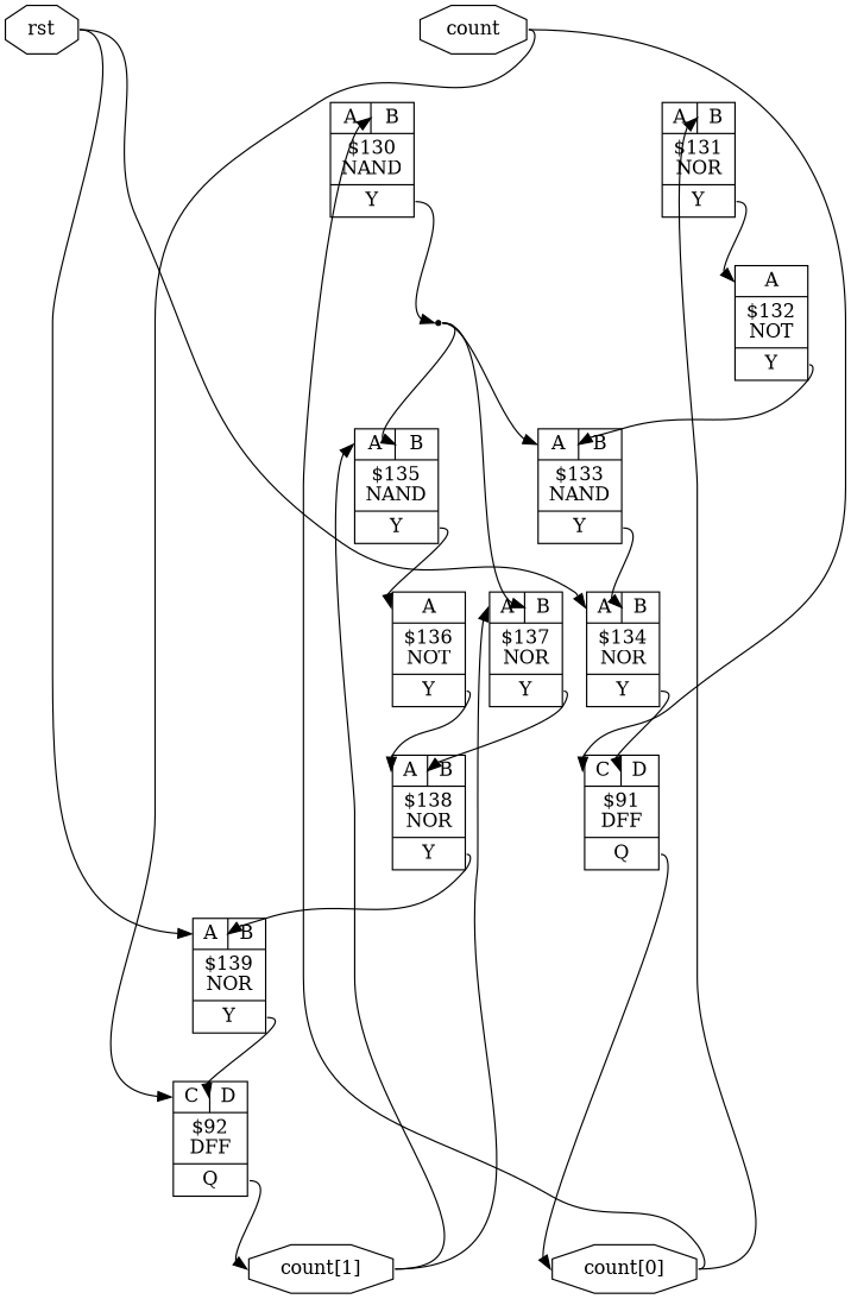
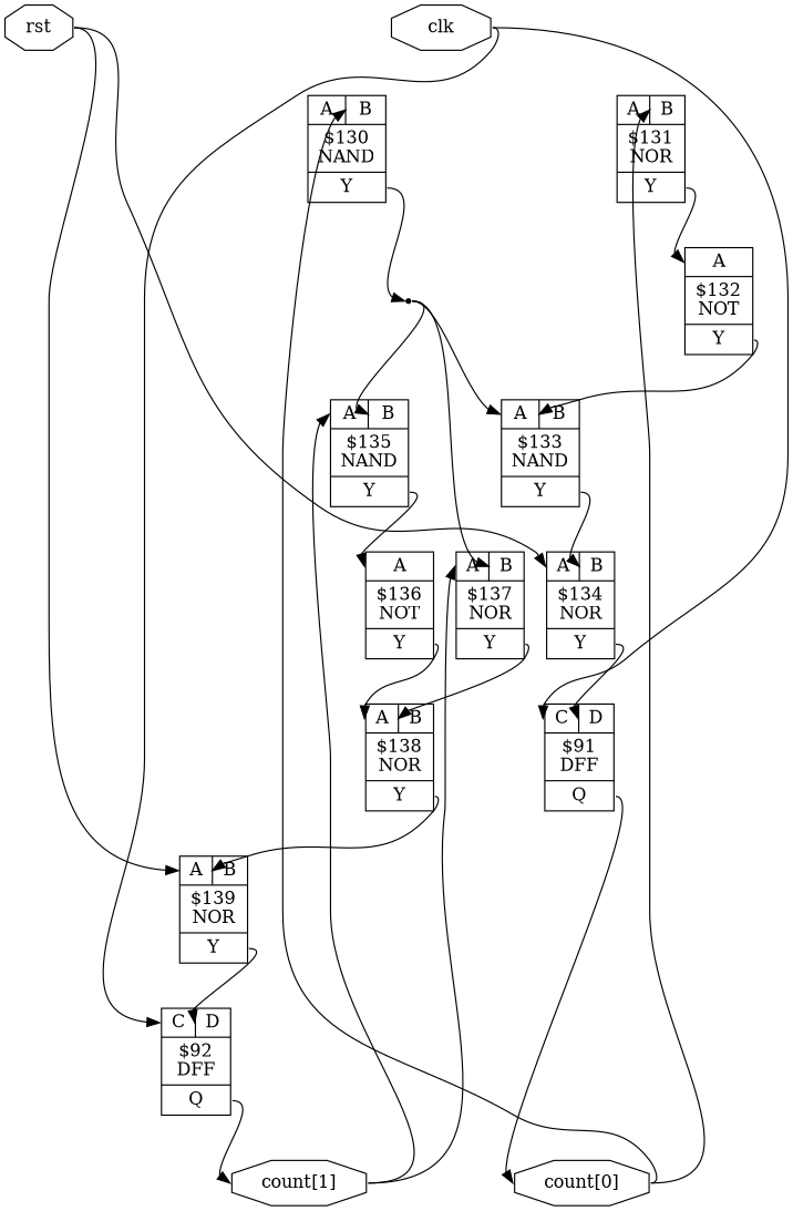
  digraph {
    rankdir=TB
    remincross=true
    node [shape=record]
    edge [color=black fontcolor=black headport="p16:w" tailport=e]
-   n11 [color=black fontcolor=black label=count shape=octagon]
+   n11 [color=black fontcolor=black label=clk shape=octagon]
    n15 [color=black fontcolor=black label=rst shape=octagon]
    n12 [color=black fontcolor=black label="count[0]" shape=octagon]
    n13 [color=black fontcolor=black label="count[1]" shape=octagon]
    c32 [label="{{<p29> C|<p30> D}|$91\nDFF|{<p31> Q}}"]
    c33 [label="{{<p29> C|<p30> D}|$92\nDFF|{<p31> Q}}"]
    c23 [label="{{<p16> A|<p17> B}|$134\nNOR|{<p18> Y}}"]
    c28 [label="{{<p16> A|<p17> B}|$139\nNOR|{<p18> Y}}"]
    c19 [label="{{<p16> A|<p17> B}|$130\nNAND|{<p18> Y}}"]
    c20 [label="{{<p16> A|<p17> B}|$131\nNOR|{<p18> Y}}"]
    c24 [label="{{<p16> A|<p17> B}|$135\nNAND|{<p18> Y}}"]
    c26 [label="{{<p16> A|<p17> B}|$137\nNOR|{<p18> Y}}"]
    n8 [shape=point]
    c21 [label="{{<p16> A}|$132\nNOT|{<p18> Y}}"]
    c25 [label="{{<p16> A}|$136\nNOT|{<p18> Y}}"]
    c27 [label="{{<p16> A|<p17> B}|$138\nNOR|{<p18> Y}}"]
    c22 [label="{{<p16> A|<p17> B}|$133\nNAND|{<p18> Y}}"]
    subgraph sub_1 {
      rank=source
      n11
      n15
    }
    subgraph sub_2 {
      rank=sink
      n12
      n13
    }
    n11 -> c32 [headport="p29:w"]
    n11 -> c33 [headport="p29:w"]
    n15 -> c23
    n15 -> c28
    n12 -> c19 [headport="p17:w"]
    n12 -> c20 [headport="p17:w"]
    n13 -> c24
    n13 -> c26
    c32 -> n12 [headport=w tailport="p31:e"]
    c33 -> n13 [headport=w tailport="p31:e"]
    c23 -> c32 [headport="p30:w" tailport="p18:e"]
    c28 -> c33 [headport="p30:w" tailport="p18:e"]
    c19 -> n8 [headport=w tailport="p18:e"]
    c20 -> c21 [tailport="p18:e"]
    c24 -> c25 [tailport="p18:e"]
    c26 -> c27 [headport="p17:w" tailport="p18:e"]
    n8 -> c24 [headport="p17:w"]
    n8 -> c26 [headport="p17:w"]
    n8 -> c22
    c21 -> c22 [headport="p17:w" tailport="p18:e"]
    c25 -> c27 [tailport="p18:e"]
    c27 -> c28 [headport="p17:w" tailport="p18:e"]
    c22 -> c23 [headport="p17:w" tailport="p18:e"]
  }
